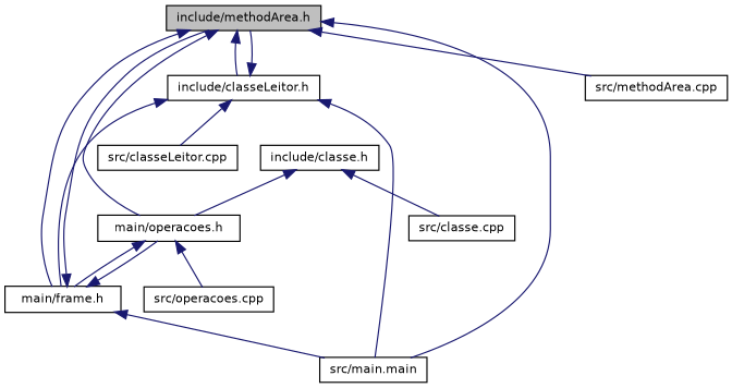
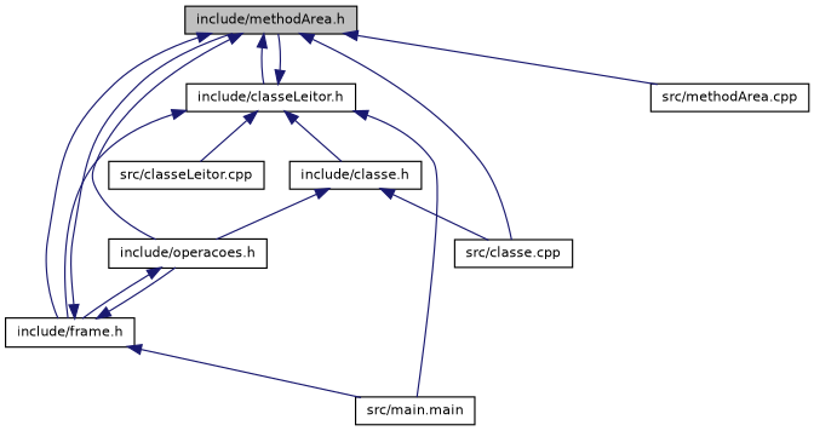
  digraph {
    node [color=black fillcolor=white fontname=Helvetica fontsize=10 shape=record style=filled]
    edge [color=midnightblue dir=back fontname=Helvetica fontsize=10 labelfontname=Helvetica labelfontsize=10 style=solid]
    n1 [fillcolor=grey75 fontcolor=black height=0.2 label="include/methodArea.h" width=0.4]
    n2 [height=0.2 label="src/main.main" width=0.4]
    n3 [height=0.2 label="src/methodArea.cpp" width=0.4]
    n4 [height=0.2 label="include/classeLeitor.h" width=0.4]
-   n5 [height=0.2 label="main/operacoes.h" width=0.4]
-   n6 [height=0.2 label="main/frame.h" width=0.4]
+   n5 [height=0.2 label="include/operacoes.h" width=0.4]
+   n6 [height=0.2 label="include/frame.h" width=0.4]
    n7 [height=0.2 label="src/classeLeitor.cpp" width=0.4]
    n8 [height=0.2 label="include/classe.h" width=0.4]
-   n9 [height=0.2 label="src/operacoes.cpp" width=0.4]
    n10 [height=0.2 label="src/classe.cpp" width=0.4]
-   n1 -> n2
+   n1 -> n10
    n1 -> n3
    n1 -> n4
    n1 -> n5
    n1 -> n6
    n4 -> n1
    n4 -> n2
    n4 -> n6
    n4 -> n7
+   n4 -> n8
    n5 -> n6
-   n5 -> n9
    n6 -> n1
    n6 -> n2
    n6 -> n5
    n8 -> n5
    n8 -> n10
  }
